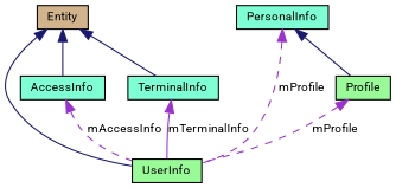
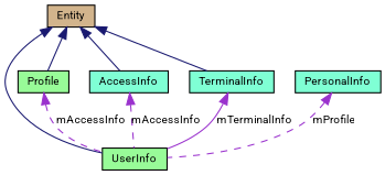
  digraph {
    fontname=Roboto
    node [color=black fillcolor=aquamarine fontname=Roboto fontsize=10 shape=record style=filled]
    edge [color=midnightblue dir=back fontname=Roboto fontsize=10 labelfontname="FreeSans.ttf" labelfontsize=10 style=solid]
    n1 [fillcolor=palegreen fontcolor=black height=0.2 label=UserInfo width=0.4]
    n2 [fillcolor=tan height=0.2 label=Entity width=0.4]
    n3 [fillcolor=palegreen height=0.2 label=Profile width=0.4]
    n4 [height=0.2 label=AccessInfo width=0.4]
    n5 [height=0.2 label=TerminalInfo width=0.4]
    n6 [height=0.2 label=PersonalInfo width=0.4]
    n2 -> n1
-   n6 -> n3
+   n2 -> n3
    n2 -> n4
    n2 -> n5
-   n3 -> n1 [color=darkorchid3 label=mProfile style=dashed]
+   n3 -> n1 [color=darkorchid3 label=mAccessInfo style=dashed]
    n4 -> n1 [color=darkorchid3 label=mAccessInfo style=dashed]
    n5 -> n1 [color=darkorchid3 label=mTerminalInfo]
    n6 -> n1 [color=darkorchid3 label=mProfile style=dashed]
  }
